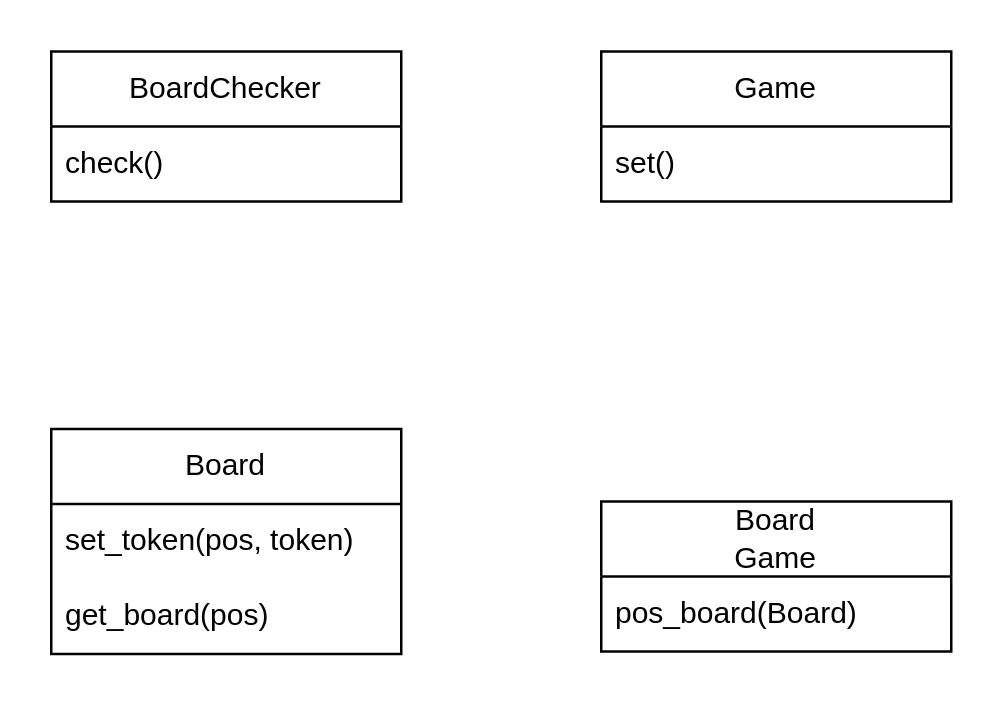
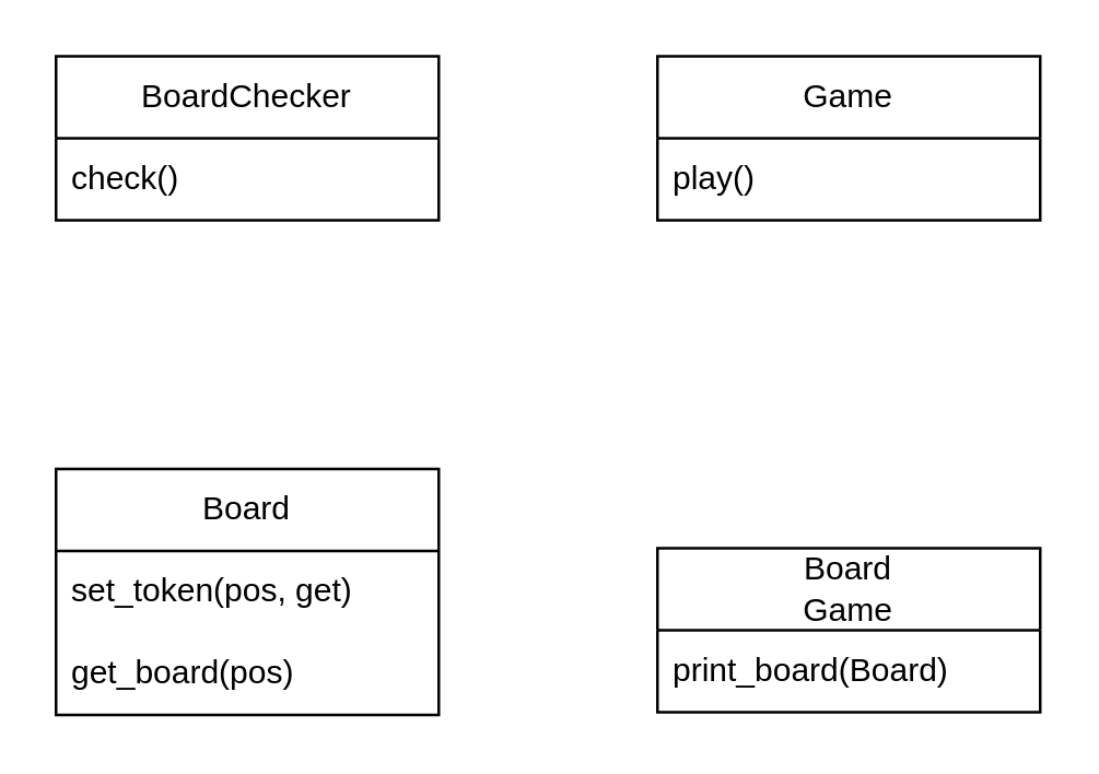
  <mxCell id="0" />
  <mxCell id="1" parent="0" />
  <mxCell id="2" value="&lt;div&gt;Board&lt;/div&gt;Game" style="swimlane;fontStyle=0;childLayout=stackLayout;horizontal=1;startSize=30;horizontalStack=0;resizeParent=1;resizeParentMax=0;resizeLast=0;collapsible=1;marginBottom=0;whiteSpace=wrap;html=1;" vertex="1" parent="1"><mxGeometry x="240" y="200" width="140" height="60" as="geometry" /></mxCell>
- <mxCell id="3" value="&lt;div&gt;pos_board(Board)&lt;/div&gt;" style="text;strokeColor=none;fillColor=none;align=left;verticalAlign=middle;spacingLeft=4;spacingRight=4;overflow=hidden;points=[[0,0.5],[1,0.5]];portConstraint=eastwest;rotatable=0;whiteSpace=wrap;html=1;" vertex="1" parent="2"><mxGeometry y="30" width="140" height="30" as="geometry" /></mxCell>
+ <mxCell id="3" value="&lt;div&gt;print_board(Board)&lt;/div&gt;" style="text;strokeColor=none;fillColor=none;align=left;verticalAlign=middle;spacingLeft=4;spacingRight=4;overflow=hidden;points=[[0,0.5],[1,0.5]];portConstraint=eastwest;rotatable=0;whiteSpace=wrap;html=1;" vertex="1" parent="2"><mxGeometry y="30" width="140" height="30" as="geometry" /></mxCell>
  <mxCell id="4" value="Board" style="swimlane;fontStyle=0;childLayout=stackLayout;horizontal=1;startSize=30;horizontalStack=0;resizeParent=1;resizeParentMax=0;resizeLast=0;collapsible=1;marginBottom=0;whiteSpace=wrap;html=1;" vertex="1" parent="1"><mxGeometry x="20" y="171" width="140" height="90" as="geometry" /></mxCell>
- <mxCell id="5" value="set_token(pos, token)" style="text;strokeColor=none;fillColor=none;align=left;verticalAlign=middle;spacingLeft=4;spacingRight=4;overflow=hidden;points=[[0,0.5],[1,0.5]];portConstraint=eastwest;rotatable=0;whiteSpace=wrap;html=1;" vertex="1" parent="4"><mxGeometry y="30" width="140" height="30" as="geometry" /></mxCell>
+ <mxCell id="5" value="set_token(pos, get)" style="text;strokeColor=none;fillColor=none;align=left;verticalAlign=middle;spacingLeft=4;spacingRight=4;overflow=hidden;points=[[0,0.5],[1,0.5]];portConstraint=eastwest;rotatable=0;whiteSpace=wrap;html=1;" vertex="1" parent="4"><mxGeometry y="30" width="140" height="30" as="geometry" /></mxCell>
  <mxCell id="6" value="&lt;div&gt;get_board(pos)&lt;/div&gt;" style="text;strokeColor=none;fillColor=none;align=left;verticalAlign=middle;spacingLeft=4;spacingRight=4;overflow=hidden;points=[[0,0.5],[1,0.5]];portConstraint=eastwest;rotatable=0;whiteSpace=wrap;html=1;" vertex="1" parent="4"><mxGeometry y="60" width="140" height="30" as="geometry" /></mxCell>
  <mxCell id="7" value="BoardChecker" style="swimlane;fontStyle=0;childLayout=stackLayout;horizontal=1;startSize=30;horizontalStack=0;resizeParent=1;resizeParentMax=0;resizeLast=0;collapsible=1;marginBottom=0;whiteSpace=wrap;html=1;" vertex="1" parent="1"><mxGeometry x="20" y="20" width="140" height="60" as="geometry" /></mxCell>
  <mxCell id="8" value="check()" style="text;strokeColor=none;fillColor=none;align=left;verticalAlign=middle;spacingLeft=4;spacingRight=4;overflow=hidden;points=[[0,0.5],[1,0.5]];portConstraint=eastwest;rotatable=0;whiteSpace=wrap;html=1;" vertex="1" parent="7"><mxGeometry y="30" width="140" height="30" as="geometry" /></mxCell>
  <mxCell id="9" value="Game" style="swimlane;fontStyle=0;childLayout=stackLayout;horizontal=1;startSize=30;horizontalStack=0;resizeParent=1;resizeParentMax=0;resizeLast=0;collapsible=1;marginBottom=0;whiteSpace=wrap;html=1;" vertex="1" parent="1"><mxGeometry x="240" y="20" width="140" height="60" as="geometry" /></mxCell>
- <mxCell id="10" value="set()" style="text;strokeColor=none;fillColor=none;align=left;verticalAlign=middle;spacingLeft=4;spacingRight=4;overflow=hidden;points=[[0,0.5],[1,0.5]];portConstraint=eastwest;rotatable=0;whiteSpace=wrap;html=1;" vertex="1" parent="9"><mxGeometry y="30" width="140" height="30" as="geometry" /></mxCell>
+ <mxCell id="10" value="play()" style="text;strokeColor=none;fillColor=none;align=left;verticalAlign=middle;spacingLeft=4;spacingRight=4;overflow=hidden;points=[[0,0.5],[1,0.5]];portConstraint=eastwest;rotatable=0;whiteSpace=wrap;html=1;" vertex="1" parent="9"><mxGeometry y="30" width="140" height="30" as="geometry" /></mxCell>
